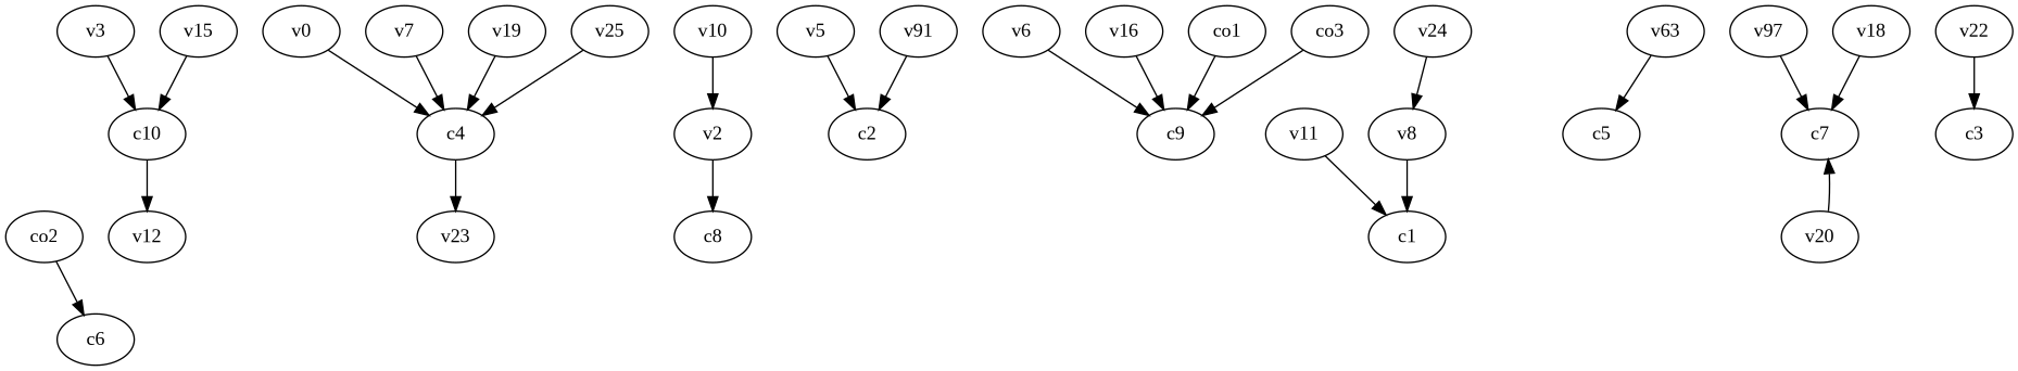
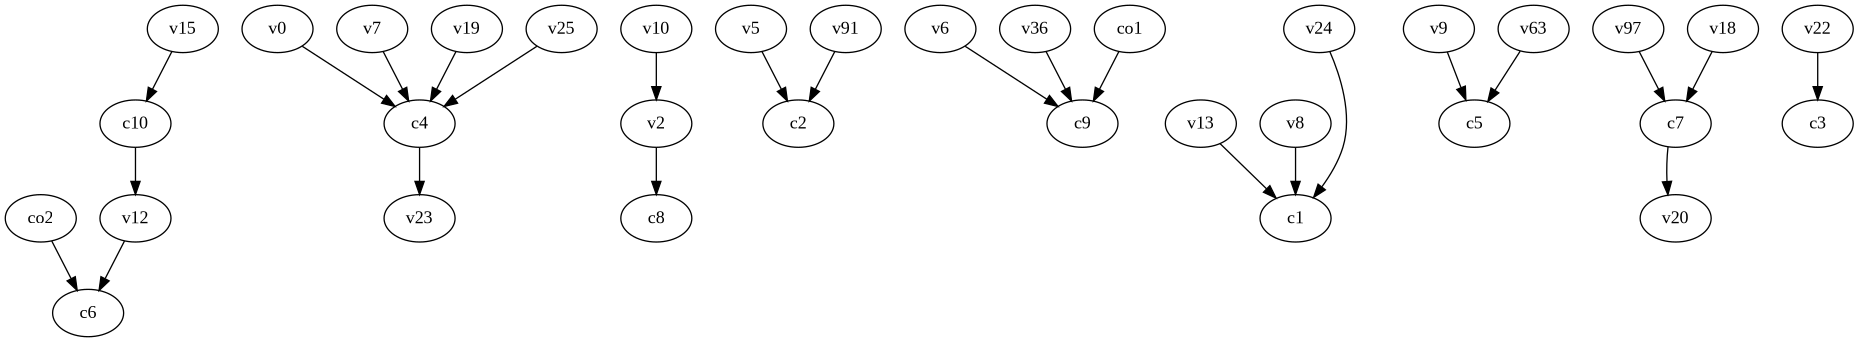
  strict digraph {
    fontname="Liberation Serif"
    node [fontname="Liberation Serif"]
    edge [fontname="Liberation Serif" weight=1]
    c10
    v12
    co2
    c6
    n5 [label=v0]
    c4
    v23
    v2
    c8
-   v3
    v5
    c2
    v6
    c9
    v7
    v8
    c1
+   v9
    c5
    v10
-   v11
+   v11 [label=v13]
    n22 [label=v63]
    v15
-   v16
+   v16 [label=v36]
    n25 [label=v97]
    c7
    v18
    v19
    v20
    n30 [label=v91]
    v22
    c3
    v24
    v25
    co1
-   co3
    c10 -> v12
+   v12 -> c6
    co2 -> c6
    n5 -> c4
    c4 -> v23
    v2 -> c8
-   v3 -> c10
    v5 -> c2
    v6 -> c9
    v7 -> c4
    v8 -> c1
+   v9 -> c5
    v10 -> v2
    v11 -> c1
    n22 -> c5
    v15 -> c10
    v16 -> c9
    n25 -> c7
    v18 -> c7
    v19 -> c4
-   v20 -> c7
+   c7 -> v20
    n30 -> c2
    v22 -> c3
-   v24 -> v8
+   v24 -> c1
    v25 -> c4
    co1 -> c9
-   co3 -> c9
  }
